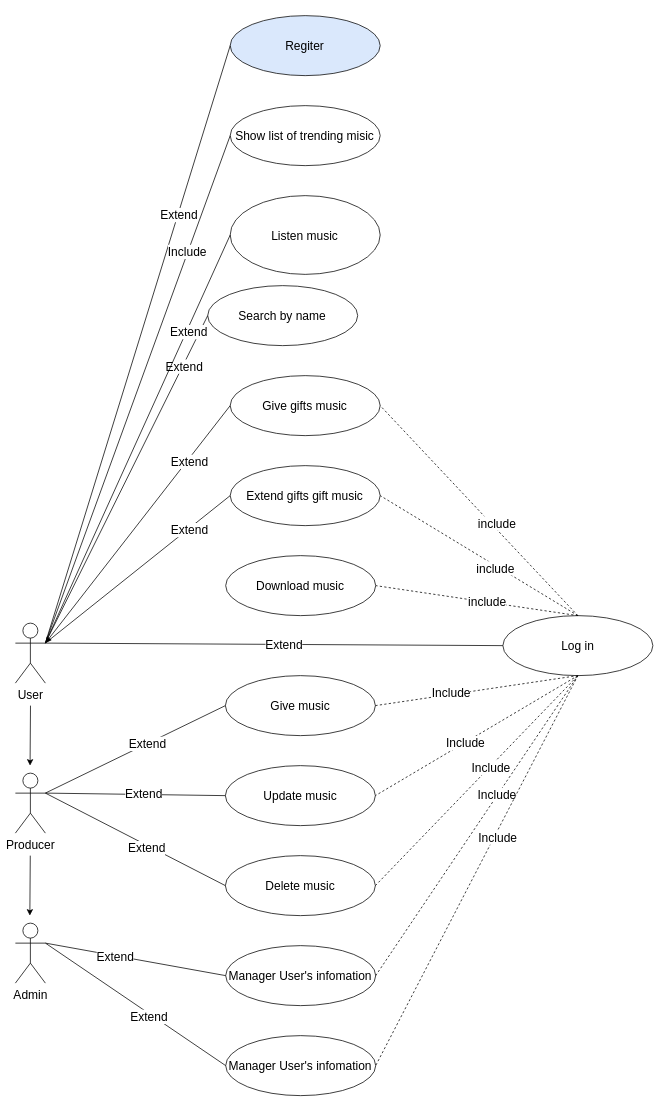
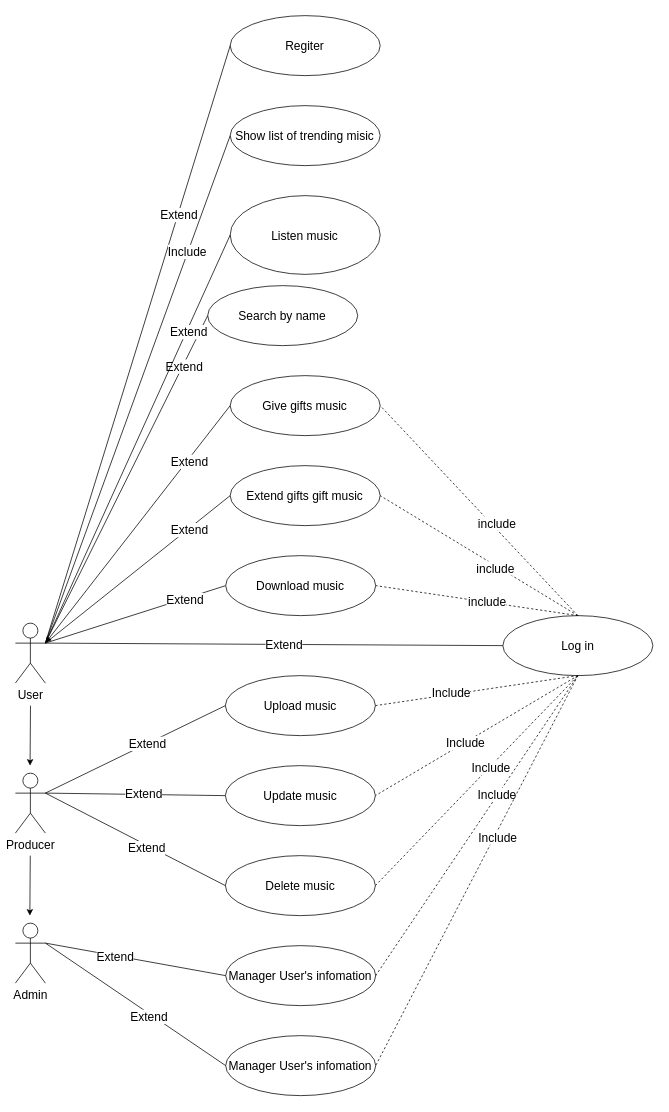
  <mxCell id="0" />
  <mxCell id="1" parent="0" />
  <mxCell id="2" value="Listen music" style="ellipse;whiteSpace=wrap;html=1;fontSize=16;" parent="1" vertex="1"><mxGeometry x="306.42" y="260" width="200" height="105" as="geometry" /></mxCell>
  <mxCell id="3" value="Search by name" style="ellipse;whiteSpace=wrap;html=1;fontSize=16;" parent="1" vertex="1"><mxGeometry x="276.42" y="380" width="200" height="80" as="geometry" /></mxCell>
  <mxCell id="4" value="Give gifts music" style="ellipse;whiteSpace=wrap;html=1;fontSize=16;" parent="1" vertex="1"><mxGeometry x="306.42" y="500" width="200" height="80" as="geometry" /></mxCell>
  <mxCell id="5" value="User" style="shape=umlActor;verticalLabelPosition=bottom;verticalAlign=top;html=1;outlineConnect=0;fontSize=16;" parent="1" vertex="1"><mxGeometry x="20" y="830" width="40" height="80" as="geometry" /></mxCell>
  <mxCell id="6" value="Admin" style="shape=umlActor;verticalLabelPosition=bottom;verticalAlign=top;html=1;outlineConnect=0;fontSize=16;" parent="1" vertex="1"><mxGeometry x="20" y="1230" width="40" height="80" as="geometry" /></mxCell>
  <mxCell id="7" value="Log in" style="ellipse;whiteSpace=wrap;html=1;fontSize=16;" parent="1" vertex="1"><mxGeometry x="670" y="820" width="200" height="80" as="geometry" /></mxCell>
- <mxCell id="8" value="Regiter" style="ellipse;whiteSpace=wrap;html=1;fontSize=16;fillColor=#dae8fc;" parent="1" vertex="1"><mxGeometry x="306.42" y="20" width="200" height="80" as="geometry" /></mxCell>
+ <mxCell id="8" value="Regiter" style="ellipse;whiteSpace=wrap;html=1;fontSize=16;" parent="1" vertex="1"><mxGeometry x="306.42" y="20" width="200" height="80" as="geometry" /></mxCell>
  <mxCell id="9" value="" style="endArrow=none;html=1;rounded=0;entryX=0;entryY=0.5;entryDx=0;entryDy=0;exitX=1;exitY=0.333;exitDx=0;exitDy=0;exitPerimeter=0;fontSize=16;" parent="1" source="5" target="8" edge="1"><mxGeometry width="50" height="50" relative="1" as="geometry"><mxPoint x="250" y="570" as="sourcePoint" /><mxPoint x="300" y="520" as="targetPoint" /></mxGeometry></mxCell>
  <mxCell id="10" value="Extend" style="edgeLabel;html=1;align=center;verticalAlign=middle;resizable=0;points=[];fontSize=16;" parent="9" vertex="1" connectable="0"><mxGeometry x="0.435" y="-1" relative="1" as="geometry"><mxPoint as="offset" /></mxGeometry></mxCell>
  <mxCell id="11" value="" style="endArrow=none;html=1;rounded=0;entryX=0;entryY=0.5;entryDx=0;entryDy=0;exitX=1;exitY=0.333;exitDx=0;exitDy=0;exitPerimeter=0;fontSize=16;" parent="1" source="5" target="3" edge="1"><mxGeometry width="50" height="50" relative="1" as="geometry"><mxPoint x="180" y="460" as="sourcePoint" /><mxPoint x="430" y="270" as="targetPoint" /></mxGeometry></mxCell>
  <mxCell id="12" value="Extend" style="edgeLabel;html=1;align=center;verticalAlign=middle;resizable=0;points=[];fontSize=16;" parent="11" vertex="1" connectable="0"><mxGeometry x="0.696" y="-1" relative="1" as="geometry"><mxPoint as="offset" /></mxGeometry></mxCell>
  <mxCell id="13" value="" style="endArrow=none;html=1;rounded=0;entryX=0;entryY=0.5;entryDx=0;entryDy=0;exitX=1;exitY=0.333;exitDx=0;exitDy=0;exitPerimeter=0;fontSize=16;" parent="1" source="5" target="2" edge="1"><mxGeometry width="50" height="50" relative="1" as="geometry"><mxPoint x="190" y="616.667" as="sourcePoint" /><mxPoint x="430" y="420" as="targetPoint" /></mxGeometry></mxCell>
  <mxCell id="14" value="Extend" style="edgeLabel;html=1;align=center;verticalAlign=middle;resizable=0;points=[];fontSize=16;" parent="13" vertex="1" connectable="0"><mxGeometry x="0.529" y="-2" relative="1" as="geometry"><mxPoint as="offset" /></mxGeometry></mxCell>
  <mxCell id="15" value="" style="endArrow=none;html=1;rounded=0;entryX=0;entryY=0.5;entryDx=0;entryDy=0;exitX=1;exitY=0.333;exitDx=0;exitDy=0;exitPerimeter=0;fontSize=16;" parent="1" source="5" target="7" edge="1"><mxGeometry width="50" height="50" relative="1" as="geometry"><mxPoint x="180" y="460" as="sourcePoint" /><mxPoint x="480" y="730" as="targetPoint" /></mxGeometry></mxCell>
  <mxCell id="16" value="Extend" style="edgeLabel;html=1;align=center;verticalAlign=middle;resizable=0;points=[];fontSize=16;" parent="15" vertex="1" connectable="0"><mxGeometry x="0.044" relative="1" as="geometry"><mxPoint as="offset" /></mxGeometry></mxCell>
  <mxCell id="17" value="Manager User's infomation" style="ellipse;whiteSpace=wrap;html=1;fontSize=16;" parent="1" vertex="1"><mxGeometry x="300.42" y="1260" width="200" height="80" as="geometry" /></mxCell>
+ <mxCell id="18" value="" style="endArrow=none;html=1;rounded=0;entryX=1;entryY=0.333;entryDx=0;entryDy=0;entryPerimeter=0;exitX=0;exitY=0.5;exitDx=0;exitDy=0;fontSize=16;" parent="1" source="47" target="5" edge="1"><mxGeometry width="50" height="50" relative="1" as="geometry"><mxPoint x="150" y="880" as="sourcePoint" /><mxPoint x="200" y="830" as="targetPoint" /></mxGeometry></mxCell>
+ <mxCell id="19" value="Extend" style="edgeLabel;html=1;align=center;verticalAlign=middle;resizable=0;points=[];fontSize=16;" parent="18" vertex="1" connectable="0"><mxGeometry x="-0.543" y="1" relative="1" as="geometry"><mxPoint as="offset" /></mxGeometry></mxCell>
  <mxCell id="20" value="" style="endArrow=block;html=1;rounded=0;entryX=1;entryY=0.333;entryDx=0;entryDy=0;entryPerimeter=0;exitX=0;exitY=0.5;exitDx=0;exitDy=0;fontSize=16;" parent="1" source="4" target="5" edge="1"><mxGeometry width="50" height="50" relative="1" as="geometry"><mxPoint x="230" y="860" as="sourcePoint" /><mxPoint x="280" y="810" as="targetPoint" /></mxGeometry></mxCell>
  <mxCell id="21" value="Extend" style="edgeLabel;html=1;align=center;verticalAlign=middle;resizable=0;points=[];fontSize=16;" parent="20" vertex="1" connectable="0"><mxGeometry x="-0.535" y="1" relative="1" as="geometry"><mxPoint x="1" as="offset" /></mxGeometry></mxCell>
  <mxCell id="22" value="" style="endArrow=none;dashed=1;html=1;rounded=0;entryX=1;entryY=0.5;entryDx=0;entryDy=0;exitX=0.5;exitY=0;exitDx=0;exitDy=0;fontSize=16;" parent="1" source="7" target="47" edge="1"><mxGeometry width="50" height="50" relative="1" as="geometry"><mxPoint x="570" y="690" as="sourcePoint" /><mxPoint x="950" y="570" as="targetPoint" /></mxGeometry></mxCell>
  <mxCell id="23" value="include" style="edgeLabel;html=1;align=center;verticalAlign=middle;resizable=0;points=[];fontSize=16;" parent="22" vertex="1" connectable="0"><mxGeometry x="-0.101" y="-1" relative="1" as="geometry"><mxPoint as="offset" /></mxGeometry></mxCell>
  <mxCell id="24" value="" style="endArrow=none;dashed=1;html=1;rounded=0;exitX=0.5;exitY=0;exitDx=0;exitDy=0;entryX=1;entryY=0.5;entryDx=0;entryDy=0;fontSize=16;" parent="1" source="7" target="4" edge="1"><mxGeometry width="50" height="50" relative="1" as="geometry"><mxPoint x="700" y="980" as="sourcePoint" /><mxPoint x="720" y="630" as="targetPoint" /></mxGeometry></mxCell>
  <mxCell id="25" value="include" style="edgeLabel;html=1;align=center;verticalAlign=middle;resizable=0;points=[];fontSize=16;" parent="24" vertex="1" connectable="0"><mxGeometry x="-0.148" y="-6" relative="1" as="geometry"><mxPoint as="offset" /></mxGeometry></mxCell>
  <mxCell id="26" value="" style="endArrow=none;html=1;rounded=0;entryX=0;entryY=0.5;entryDx=0;entryDy=0;exitX=1;exitY=0.333;exitDx=0;exitDy=0;exitPerimeter=0;fontSize=16;" parent="1" source="6" target="17" edge="1"><mxGeometry width="50" height="50" relative="1" as="geometry"><mxPoint x="270" y="1500" as="sourcePoint" /><mxPoint x="320" y="1450" as="targetPoint" /></mxGeometry></mxCell>
  <mxCell id="27" value="Extend" style="edgeLabel;html=1;align=center;verticalAlign=middle;resizable=0;points=[];fontSize=16;" parent="26" vertex="1" connectable="0"><mxGeometry x="-0.227" y="-1" relative="1" as="geometry"><mxPoint as="offset" /></mxGeometry></mxCell>
  <mxCell id="28" value="" style="endArrow=none;dashed=1;html=1;rounded=0;entryX=0.5;entryY=1;entryDx=0;entryDy=0;exitX=1;exitY=0.5;exitDx=0;exitDy=0;fontSize=16;" parent="1" source="17" target="7" edge="1"><mxGeometry width="50" height="50" relative="1" as="geometry"><mxPoint x="650" y="1050" as="sourcePoint" /><mxPoint x="700" y="1000" as="targetPoint" /></mxGeometry></mxCell>
  <mxCell id="29" value="Include" style="edgeLabel;html=1;align=center;verticalAlign=middle;resizable=0;points=[];fontSize=16;" parent="28" vertex="1" connectable="0"><mxGeometry x="0.203" y="1" relative="1" as="geometry"><mxPoint as="offset" /></mxGeometry></mxCell>
  <mxCell id="30" value="Producer" style="shape=umlActor;verticalLabelPosition=bottom;verticalAlign=top;html=1;outlineConnect=0;fontSize=16;" parent="1" vertex="1"><mxGeometry x="20" y="1030" width="40" height="80" as="geometry" /></mxCell>
- <mxCell id="31" value="Give music" style="ellipse;whiteSpace=wrap;html=1;fontSize=16;" parent="1" vertex="1"><mxGeometry x="300" y="900" width="200" height="80" as="geometry" /></mxCell>
+ <mxCell id="31" value="Upload music" style="ellipse;whiteSpace=wrap;html=1;fontSize=16;" parent="1" vertex="1"><mxGeometry x="300" y="900" width="200" height="80" as="geometry" /></mxCell>
  <mxCell id="32" value="" style="endArrow=none;html=1;rounded=0;entryX=0;entryY=0.5;entryDx=0;entryDy=0;exitX=1;exitY=0.333;exitDx=0;exitDy=0;exitPerimeter=0;fontSize=16;" parent="1" source="30" target="31" edge="1"><mxGeometry width="50" height="50" relative="1" as="geometry"><mxPoint x="130" y="1166.667" as="sourcePoint" /><mxPoint x="520" y="1050" as="targetPoint" /></mxGeometry></mxCell>
  <mxCell id="33" value="Extend" style="edgeLabel;html=1;align=center;verticalAlign=middle;resizable=0;points=[];fontSize=16;" parent="32" vertex="1" connectable="0"><mxGeometry x="0.135" relative="1" as="geometry"><mxPoint as="offset" /></mxGeometry></mxCell>
  <mxCell id="34" value="" style="endArrow=none;dashed=1;html=1;rounded=0;entryX=0.5;entryY=1;entryDx=0;entryDy=0;exitX=1;exitY=0.5;exitDx=0;exitDy=0;fontSize=16;" parent="1" source="31" target="7" edge="1"><mxGeometry width="50" height="50" relative="1" as="geometry"><mxPoint x="750" y="1210" as="sourcePoint" /><mxPoint x="560.711" y="1251.716" as="targetPoint" /></mxGeometry></mxCell>
  <mxCell id="35" value="Include" style="edgeLabel;html=1;align=center;verticalAlign=middle;resizable=0;points=[];fontSize=16;" parent="34" vertex="1" connectable="0"><mxGeometry x="-0.253" y="3" relative="1" as="geometry"><mxPoint as="offset" /></mxGeometry></mxCell>
  <mxCell id="36" value="" style="endArrow=classic;html=1;rounded=0;fontSize=16;" parent="1" edge="1"><mxGeometry width="50" height="50" relative="1" as="geometry"><mxPoint x="40.16" y="940" as="sourcePoint" /><mxPoint x="39.58" y="1020" as="targetPoint" /></mxGeometry></mxCell>
  <mxCell id="37" value="Update music" style="ellipse;whiteSpace=wrap;html=1;fontSize=16;" parent="1" vertex="1"><mxGeometry x="300" y="1020" width="200" height="80" as="geometry" /></mxCell>
  <mxCell id="38" value="" style="endArrow=none;html=1;rounded=0;entryX=1;entryY=0.333;entryDx=0;entryDy=0;entryPerimeter=0;exitX=0;exitY=0.5;exitDx=0;exitDy=0;fontSize=16;" parent="1" source="37" target="30" edge="1"><mxGeometry width="50" height="50" relative="1" as="geometry"><mxPoint x="290" y="1260" as="sourcePoint" /><mxPoint x="340" y="1210" as="targetPoint" /></mxGeometry></mxCell>
  <mxCell id="39" value="Extend" style="edgeLabel;html=1;align=center;verticalAlign=middle;resizable=0;points=[];fontSize=16;" parent="38" vertex="1" connectable="0"><mxGeometry x="-0.083" y="-1" relative="1" as="geometry"><mxPoint as="offset" /></mxGeometry></mxCell>
  <mxCell id="40" value="" style="endArrow=none;dashed=1;html=1;rounded=0;entryX=1;entryY=0.5;entryDx=0;entryDy=0;exitX=0.5;exitY=1;exitDx=0;exitDy=0;fontSize=16;" parent="1" source="7" target="37" edge="1"><mxGeometry width="50" height="50" relative="1" as="geometry"><mxPoint x="910" y="970" as="sourcePoint" /><mxPoint x="960" y="920" as="targetPoint" /></mxGeometry></mxCell>
  <mxCell id="41" value="Include" style="edgeLabel;html=1;align=center;verticalAlign=middle;resizable=0;points=[];fontSize=16;" parent="40" vertex="1" connectable="0"><mxGeometry x="0.117" relative="1" as="geometry"><mxPoint as="offset" /></mxGeometry></mxCell>
  <mxCell id="42" value="Delete music" style="ellipse;whiteSpace=wrap;html=1;fontSize=16;" parent="1" vertex="1"><mxGeometry x="300" y="1140" width="200" height="80" as="geometry" /></mxCell>
  <mxCell id="43" value="" style="endArrow=none;html=1;rounded=0;entryX=1;entryY=0.333;entryDx=0;entryDy=0;entryPerimeter=0;exitX=0;exitY=0.5;exitDx=0;exitDy=0;fontSize=16;" parent="1" source="42" target="30" edge="1"><mxGeometry width="50" height="50" relative="1" as="geometry"><mxPoint x="1030" y="1130" as="sourcePoint" /><mxPoint x="1080" y="1080" as="targetPoint" /></mxGeometry></mxCell>
  <mxCell id="44" value="Extend" style="edgeLabel;html=1;align=center;verticalAlign=middle;resizable=0;points=[];fontSize=16;" parent="43" vertex="1" connectable="0"><mxGeometry x="-0.13" y="3" relative="1" as="geometry"><mxPoint as="offset" /></mxGeometry></mxCell>
  <mxCell id="45" value="" style="endArrow=none;dashed=1;html=1;rounded=0;entryX=0.5;entryY=1;entryDx=0;entryDy=0;exitX=1;exitY=0.5;exitDx=0;exitDy=0;fontSize=16;" parent="1" source="42" target="7" edge="1"><mxGeometry width="50" height="50" relative="1" as="geometry"><mxPoint x="770" y="1110" as="sourcePoint" /><mxPoint x="820" y="1060" as="targetPoint" /></mxGeometry></mxCell>
  <mxCell id="46" value="Include" style="edgeLabel;html=1;align=center;verticalAlign=middle;resizable=0;points=[];fontSize=16;" parent="45" vertex="1" connectable="0"><mxGeometry x="0.13" y="-1" relative="1" as="geometry"><mxPoint as="offset" /></mxGeometry></mxCell>
  <mxCell id="47" value="Download music" style="ellipse;whiteSpace=wrap;html=1;fontSize=16;" parent="1" vertex="1"><mxGeometry x="300.42" y="740" width="200" height="80" as="geometry" /></mxCell>
  <mxCell id="48" value="Extend gifts gift music" style="ellipse;whiteSpace=wrap;html=1;fontSize=16;" parent="1" vertex="1"><mxGeometry x="306.42" y="620" width="200" height="80" as="geometry" /></mxCell>
  <mxCell id="49" value="" style="endArrow=none;html=1;rounded=0;entryX=0;entryY=0.5;entryDx=0;entryDy=0;exitX=1;exitY=0.333;exitDx=0;exitDy=0;exitPerimeter=0;fontSize=16;" parent="1" source="5" target="48" edge="1"><mxGeometry width="50" height="50" relative="1" as="geometry"><mxPoint x="340" y="790" as="sourcePoint" /><mxPoint x="390" y="740" as="targetPoint" /></mxGeometry></mxCell>
  <mxCell id="50" value="Extend" style="edgeLabel;html=1;align=center;verticalAlign=middle;resizable=0;points=[];fontSize=16;" parent="49" vertex="1" connectable="0"><mxGeometry x="0.542" y="-2" relative="1" as="geometry"><mxPoint y="-1" as="offset" /></mxGeometry></mxCell>
  <mxCell id="51" value="" style="endArrow=none;dashed=1;html=1;rounded=0;entryX=1;entryY=0.5;entryDx=0;entryDy=0;exitX=0.5;exitY=0;exitDx=0;exitDy=0;fontSize=16;" parent="1" source="7" target="48" edge="1"><mxGeometry width="50" height="50" relative="1" as="geometry"><mxPoint x="650" y="750" as="sourcePoint" /><mxPoint x="700" y="700" as="targetPoint" /></mxGeometry></mxCell>
  <mxCell id="52" value="include" style="edgeLabel;html=1;align=center;verticalAlign=middle;resizable=0;points=[];fontSize=16;" parent="51" vertex="1" connectable="0"><mxGeometry x="-0.175" y="4" relative="1" as="geometry"><mxPoint y="-1" as="offset" /></mxGeometry></mxCell>
  <mxCell id="53" value="Show list of trending misic" style="ellipse;whiteSpace=wrap;html=1;fontSize=16;" parent="1" vertex="1"><mxGeometry x="306.42" y="140" width="200" height="80" as="geometry" /></mxCell>
  <mxCell id="54" value="" style="endArrow=none;html=1;rounded=0;entryX=0;entryY=0.5;entryDx=0;entryDy=0;exitX=1;exitY=0.333;exitDx=0;exitDy=0;exitPerimeter=0;fontSize=16;" parent="1" source="5" target="53" edge="1"><mxGeometry width="50" height="50" relative="1" as="geometry"><mxPoint y="390" as="sourcePoint" x="100" /><mxPoint x="150" y="340" as="targetPoint" /></mxGeometry></mxCell>
  <mxCell id="55" value="Include" style="edgeLabel;html=1;align=center;verticalAlign=middle;resizable=0;points=[];fontSize=16;" parent="54" vertex="1" connectable="0"><mxGeometry x="0.541" y="2" relative="1" as="geometry"><mxPoint as="offset" /></mxGeometry></mxCell>
  <mxCell id="56" value="" style="endArrow=classic;html=1;rounded=0;fontSize=16;" parent="1" edge="1"><mxGeometry width="50" height="50" relative="1" as="geometry"><mxPoint x="39.87" y="1140" as="sourcePoint" /><mxPoint x="39.29" y="1220" as="targetPoint" /></mxGeometry></mxCell>
  <mxCell id="57" value="Manager User's infomation" style="ellipse;whiteSpace=wrap;html=1;fontSize=16;" vertex="1" parent="1"><mxGeometry x="300.42" y="1380" width="200" height="80" as="geometry" /></mxCell>
  <mxCell id="58" value="" style="endArrow=none;html=1;rounded=0;entryX=1;entryY=0.333;entryDx=0;entryDy=0;entryPerimeter=0;exitX=0;exitY=0.5;exitDx=0;exitDy=0;fontSize=16;" edge="1" parent="1" source="57" target="6"><mxGeometry width="50" height="50" relative="1" as="geometry"><mxPoint y="1460" as="sourcePoint" x="100" /><mxPoint x="150" y="1410" as="targetPoint" /></mxGeometry></mxCell>
  <mxCell id="59" value="Extend" style="edgeLabel;html=1;align=center;verticalAlign=middle;resizable=0;points=[];fontSize=16;" vertex="1" connectable="0" parent="58"><mxGeometry x="-0.162" y="4" relative="1" as="geometry"><mxPoint as="offset" /></mxGeometry></mxCell>
  <mxCell id="60" value="" style="endArrow=none;dashed=1;html=1;rounded=0;entryX=1;entryY=0.5;entryDx=0;entryDy=0;exitX=0.5;exitY=1;exitDx=0;exitDy=0;fontSize=16;" edge="1" parent="1" source="7" target="57"><mxGeometry width="50" height="50" relative="1" as="geometry"><mxPoint x="360" y="1130" as="sourcePoint" /><mxPoint x="410" y="1080" as="targetPoint" /></mxGeometry></mxCell>
  <mxCell id="61" value="Include" style="edgeLabel;html=1;align=center;verticalAlign=middle;resizable=0;points=[];fontSize=16;" vertex="1" connectable="0" parent="60"><mxGeometry x="-0.178" y="4" relative="1" as="geometry"><mxPoint as="offset" /></mxGeometry></mxCell>
